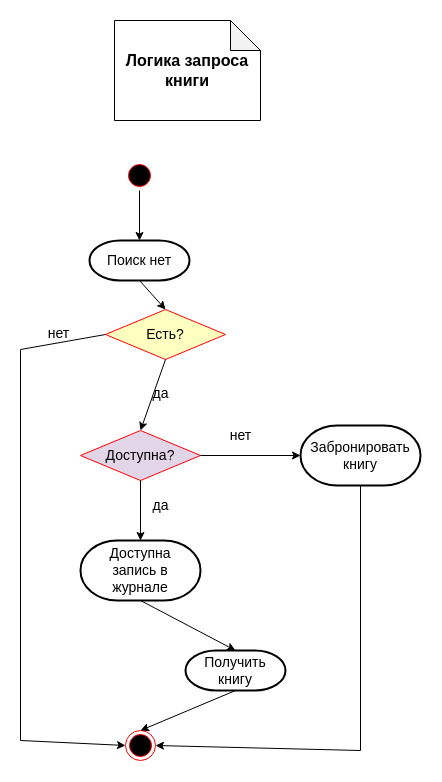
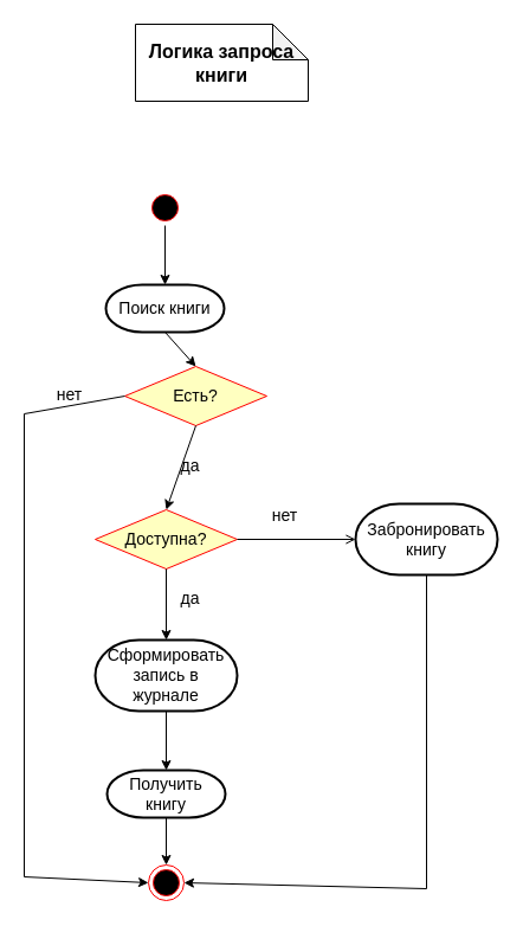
  <mxCell id="0" />
  <mxCell id="1" parent="0" />
- <mxCell id="2" value="&lt;font style=&quot;font-size: 16px;&quot;&gt;&lt;b&gt;Логика запроса книги&lt;/b&gt;&lt;/font&gt;" style="shape=note;whiteSpace=wrap;html=1;backgroundOutline=1;darkOpacity=0.05;" vertex="1" parent="1"><mxGeometry x="114" y="20" width="146" height="100" as="geometry" /></mxCell>
+ <mxCell id="2" value="&lt;font style=&quot;font-size: 16px;&quot;&gt;&lt;b&gt;Логика запроса книги&lt;/b&gt;&lt;/font&gt;" style="shape=note;whiteSpace=wrap;html=1;backgroundOutline=1;darkOpacity=0.05;" vertex="1" parent="1"><mxGeometry x="114" y="20" width="146" height="65" as="geometry" /></mxCell>
  <mxCell id="3" value="" style="endArrow=classic;html=1;rounded=0;exitX=0.5;exitY=1;exitDx=0;exitDy=0;exitPerimeter=0;entryX=1;entryY=0.5;entryDx=0;entryDy=0;" edge="1" parent="1" source="21" target="15"><mxGeometry width="50" height="50" relative="1" as="geometry"><mxPoint x="400" y="650" as="sourcePoint" /><mxPoint x="450" y="600" as="targetPoint" /><Array as="points"><mxPoint x="360" y="750" /></Array></mxGeometry></mxCell>
  <mxCell id="4" value="" style="ellipse;html=1;shape=startState;fillColor=#000000;strokeColor=#ff0000;" vertex="1" parent="1"><mxGeometry x="124" y="160" width="30" height="30" as="geometry" /></mxCell>
- <mxCell id="5" value="&lt;font style=&quot;font-size: 14px;&quot;&gt;Поиск нет&lt;/font&gt;" style="strokeWidth=2;html=1;shape=mxgraph.flowchart.terminator;whiteSpace=wrap;" vertex="1" parent="1"><mxGeometry x="89" y="240" width="100" height="40" as="geometry" /></mxCell>
+ <mxCell id="5" value="&lt;font style=&quot;font-size: 14px;&quot;&gt;Поиск книги&lt;/font&gt;" style="strokeWidth=2;html=1;shape=mxgraph.flowchart.terminator;whiteSpace=wrap;" vertex="1" parent="1"><mxGeometry x="89" y="240" width="100" height="40" as="geometry" /></mxCell>
  <mxCell id="6" value="&lt;font style=&quot;font-size: 14px;&quot;&gt;Есть?&lt;/font&gt;" style="rhombus;whiteSpace=wrap;html=1;fontColor=#000000;fillColor=#ffffc0;strokeColor=#ff0000;" vertex="1" parent="1"><mxGeometry x="105" y="309" width="120" height="50" as="geometry" /></mxCell>
  <mxCell id="7" value="" style="endArrow=classic;html=1;rounded=0;exitX=0.5;exitY=1;exitDx=0;exitDy=0;entryX=0.5;entryY=0;entryDx=0;entryDy=0;entryPerimeter=0;" edge="1" parent="1" source="4" target="5"><mxGeometry width="50" height="50" relative="1" as="geometry"><mxPoint x="150" y="210" as="sourcePoint" /><mxPoint x="200" y="160" as="targetPoint" /></mxGeometry></mxCell>
  <mxCell id="8" value="" style="endArrow=classic;html=1;rounded=0;exitX=0.5;exitY=1;exitDx=0;exitDy=0;exitPerimeter=0;entryX=0.5;entryY=0;entryDx=0;entryDy=0;" edge="1" parent="1" source="5" target="6"><mxGeometry width="50" height="50" relative="1" as="geometry"><mxPoint x="190" y="290" as="sourcePoint" /><mxPoint x="240" y="240" as="targetPoint" /></mxGeometry></mxCell>
  <mxCell id="9" value="" style="endArrow=classic;html=1;rounded=0;exitX=0.5;exitY=1;exitDx=0;exitDy=0;" edge="1" parent="1" source="6"><mxGeometry width="50" height="50" relative="1" as="geometry"><mxPoint x="160" y="420" as="sourcePoint" /><mxPoint x="140" y="430" as="targetPoint" /></mxGeometry></mxCell>
- <mxCell id="10" value="&lt;font style=&quot;font-size: 14px;&quot;&gt;Доступна?&lt;/font&gt;" style="rhombus;whiteSpace=wrap;html=1;fontColor=#000000;fillColor=#e1d5e7;strokeColor=#ff0000;" vertex="1" parent="1"><mxGeometry x="80" y="430" width="120" height="50" as="geometry" /></mxCell>
+ <mxCell id="10" value="&lt;font style=&quot;font-size: 14px;&quot;&gt;Доступна?&lt;/font&gt;" style="rhombus;whiteSpace=wrap;html=1;fontColor=#000000;fillColor=#ffffc0;strokeColor=#ff0000;" vertex="1" parent="1"><mxGeometry x="80" y="430" width="120" height="50" as="geometry" /></mxCell>
  <mxCell id="11" value="" style="endArrow=classic;html=1;rounded=0;exitX=0.5;exitY=1;exitDx=0;exitDy=0;" edge="1" parent="1" source="10"><mxGeometry width="50" height="50" relative="1" as="geometry"><mxPoint x="150" y="510" as="sourcePoint" /><mxPoint x="140" y="540" as="targetPoint" /></mxGeometry></mxCell>
- <mxCell id="12" value="&lt;font style=&quot;font-size: 14px;&quot;&gt;Доступна&lt;/font&gt;&lt;div&gt;&lt;font style=&quot;font-size: 14px;&quot;&gt;запись в&lt;/font&gt;&lt;/div&gt;&lt;div&gt;&lt;font style=&quot;font-size: 14px;&quot;&gt;журнале&lt;/font&gt;&lt;/div&gt;" style="strokeWidth=2;html=1;shape=mxgraph.flowchart.terminator;whiteSpace=wrap;" vertex="1" parent="1"><mxGeometry x="80" y="540" width="120" height="60" as="geometry" /></mxCell>
- <mxCell id="13" value="&lt;font style=&quot;font-size: 14px;&quot;&gt;Получить книгу&lt;/font&gt;" style="strokeWidth=2;html=1;shape=mxgraph.flowchart.terminator;whiteSpace=wrap;" vertex="1" parent="1"><mxGeometry x="185" y="650" width="100" height="40" as="geometry" /></mxCell>
+ <mxCell id="12" value="&lt;font style=&quot;font-size: 14px;&quot;&gt;Сформировать&lt;/font&gt;&lt;div&gt;&lt;font style=&quot;font-size: 14px;&quot;&gt;запись в&lt;/font&gt;&lt;/div&gt;&lt;div&gt;&lt;font style=&quot;font-size: 14px;&quot;&gt;журнале&lt;/font&gt;&lt;/div&gt;" style="strokeWidth=2;html=1;shape=mxgraph.flowchart.terminator;whiteSpace=wrap;" vertex="1" parent="1"><mxGeometry x="80" y="540" width="120" height="60" as="geometry" /></mxCell>
+ <mxCell id="13" value="&lt;font style=&quot;font-size: 14px;&quot;&gt;Получить книгу&lt;/font&gt;" style="strokeWidth=2;html=1;shape=mxgraph.flowchart.terminator;whiteSpace=wrap;" vertex="1" parent="1"><mxGeometry x="90" y="650" width="100" height="40" as="geometry" /></mxCell>
  <mxCell id="14" value="" style="endArrow=classic;html=1;rounded=0;exitX=0.5;exitY=1;exitDx=0;exitDy=0;exitPerimeter=0;entryX=0.5;entryY=0;entryDx=0;entryDy=0;entryPerimeter=0;" edge="1" parent="1" source="12" target="13"><mxGeometry width="50" height="50" relative="1" as="geometry"><mxPoint x="180" y="620" as="sourcePoint" /><mxPoint x="230" y="570" as="targetPoint" /></mxGeometry></mxCell>
  <mxCell id="15" value="" style="ellipse;html=1;shape=endState;fillColor=#000000;strokeColor=#ff0000;" vertex="1" parent="1"><mxGeometry x="125" y="730" width="30" height="30" as="geometry" /></mxCell>
  <mxCell id="16" value="" style="endArrow=classic;html=1;rounded=0;exitX=0.5;exitY=1;exitDx=0;exitDy=0;exitPerimeter=0;entryX=0.5;entryY=0;entryDx=0;entryDy=0;" edge="1" parent="1" source="13" target="15"><mxGeometry width="50" height="50" relative="1" as="geometry"><mxPoint x="160" y="710" as="sourcePoint" /><mxPoint x="210" y="660" as="targetPoint" /></mxGeometry></mxCell>
  <mxCell id="17" value="&lt;font style=&quot;font-size: 14px;&quot;&gt;да&lt;/font&gt;" style="text;html=1;align=center;verticalAlign=middle;resizable=0;points=[];autosize=1;strokeColor=none;fillColor=none;" vertex="1" parent="1"><mxGeometry x="140" y="378" width="40" height="30" as="geometry" /></mxCell>
  <mxCell id="18" value="" style="endArrow=classic;html=1;rounded=0;exitX=0;exitY=0.5;exitDx=0;exitDy=0;entryX=0;entryY=0.5;entryDx=0;entryDy=0;" edge="1" parent="1" source="6" target="15"><mxGeometry width="50" height="50" relative="1" as="geometry"><mxPoint x="-10" y="360" as="sourcePoint" /><mxPoint x="40" y="310" as="targetPoint" /><Array as="points"><mxPoint x="20" y="349" /><mxPoint x="20" y="740" /></Array></mxGeometry></mxCell>
  <mxCell id="19" value="&lt;font style=&quot;font-size: 14px;&quot;&gt;нет&lt;/font&gt;" style="text;html=1;align=center;verticalAlign=middle;resizable=0;points=[];autosize=1;strokeColor=none;fillColor=none;" vertex="1" parent="1"><mxGeometry x="38" y="318" width="40" height="30" as="geometry" /></mxCell>
  <mxCell id="20" value="&lt;font style=&quot;font-size: 14px;&quot;&gt;да&lt;/font&gt;" style="text;html=1;align=center;verticalAlign=middle;resizable=0;points=[];autosize=1;strokeColor=none;fillColor=none;" vertex="1" parent="1"><mxGeometry x="140" y="490" width="40" height="30" as="geometry" /></mxCell>
  <mxCell id="21" value="&lt;span style=&quot;font-size: 14px;&quot;&gt;Забронировать&lt;/span&gt;&lt;div&gt;&lt;span style=&quot;font-size: 14px;&quot;&gt;книгу&lt;/span&gt;&lt;/div&gt;" style="strokeWidth=2;html=1;shape=mxgraph.flowchart.terminator;whiteSpace=wrap;" vertex="1" parent="1"><mxGeometry x="300" y="425" width="120" height="60" as="geometry" /></mxCell>
- <mxCell id="22" value="" style="endArrow=classic;html=1;rounded=0;exitX=1;exitY=0.5;exitDx=0;exitDy=0;entryX=0;entryY=0.5;entryDx=0;entryDy=0;entryPerimeter=0;" edge="1" parent="1" source="10" target="21"><mxGeometry width="50" height="50" relative="1" as="geometry"><mxPoint x="240" y="450" as="sourcePoint" /><mxPoint x="290" y="400" as="targetPoint" /></mxGeometry></mxCell>
+ <mxCell id="22" value="" style="endArrow=open;html=1;rounded=0;exitX=1;exitY=0.5;exitDx=0;exitDy=0;entryX=0;entryY=0.5;entryDx=0;entryDy=0;entryPerimeter=0;" edge="1" parent="1" source="10" target="21"><mxGeometry width="50" height="50" relative="1" as="geometry"><mxPoint x="240" y="450" as="sourcePoint" /><mxPoint x="290" y="400" as="targetPoint" /></mxGeometry></mxCell>
  <mxCell id="23" value="&lt;font style=&quot;font-size: 14px;&quot;&gt;нет&lt;/font&gt;" style="text;html=1;align=center;verticalAlign=middle;resizable=0;points=[];autosize=1;strokeColor=none;fillColor=none;" vertex="1" parent="1"><mxGeometry x="220" y="420" width="40" height="30" as="geometry" /></mxCell>
